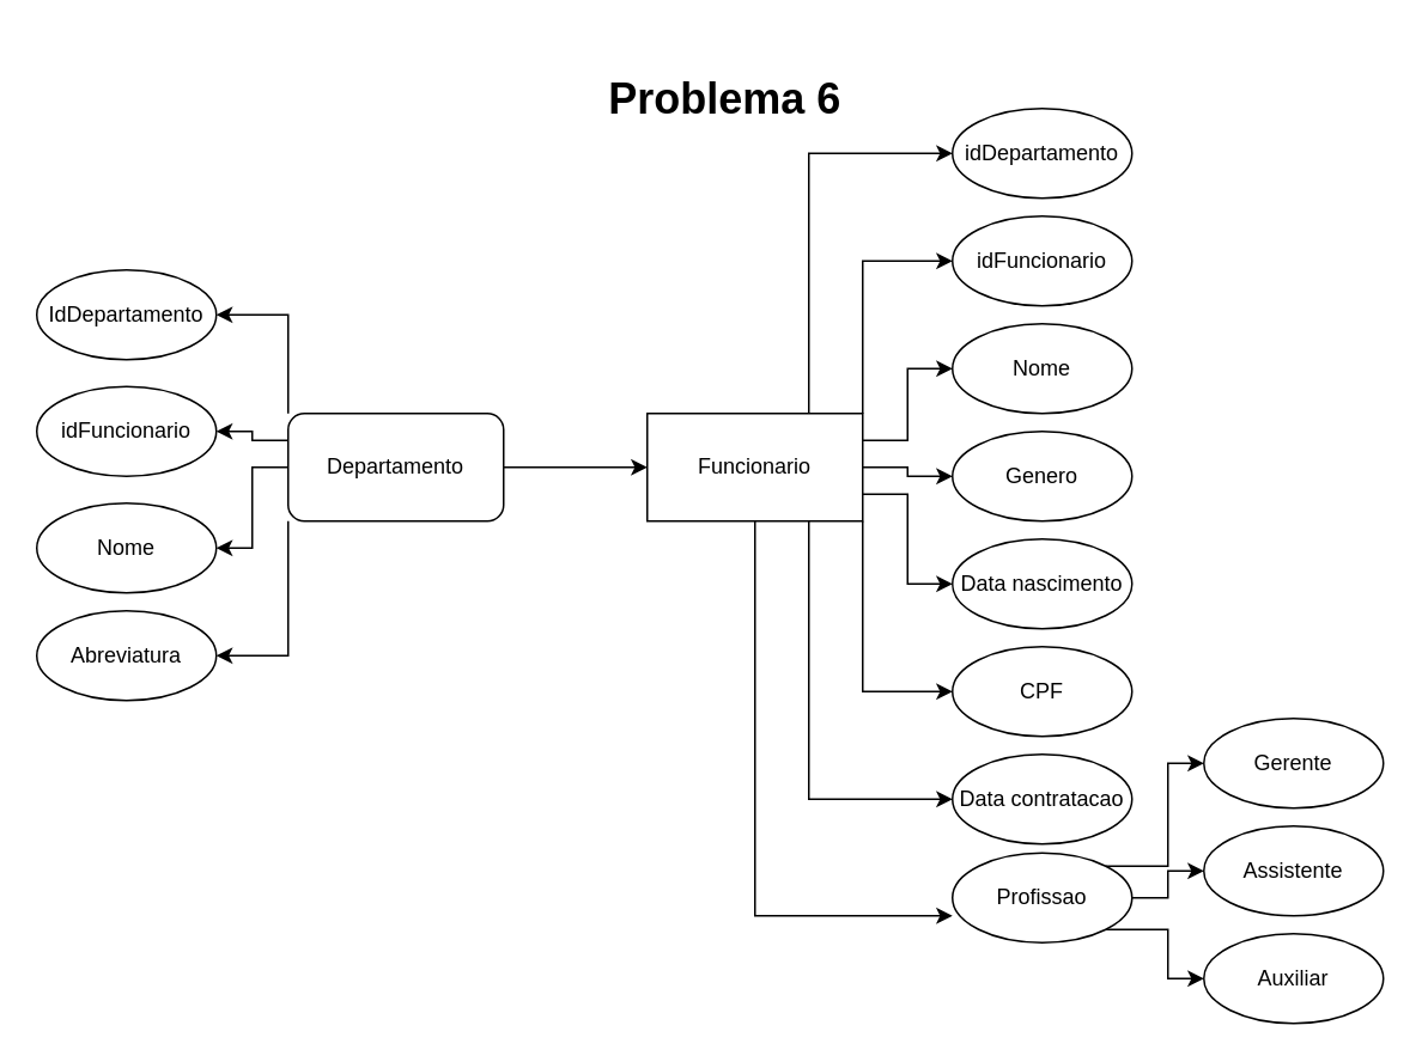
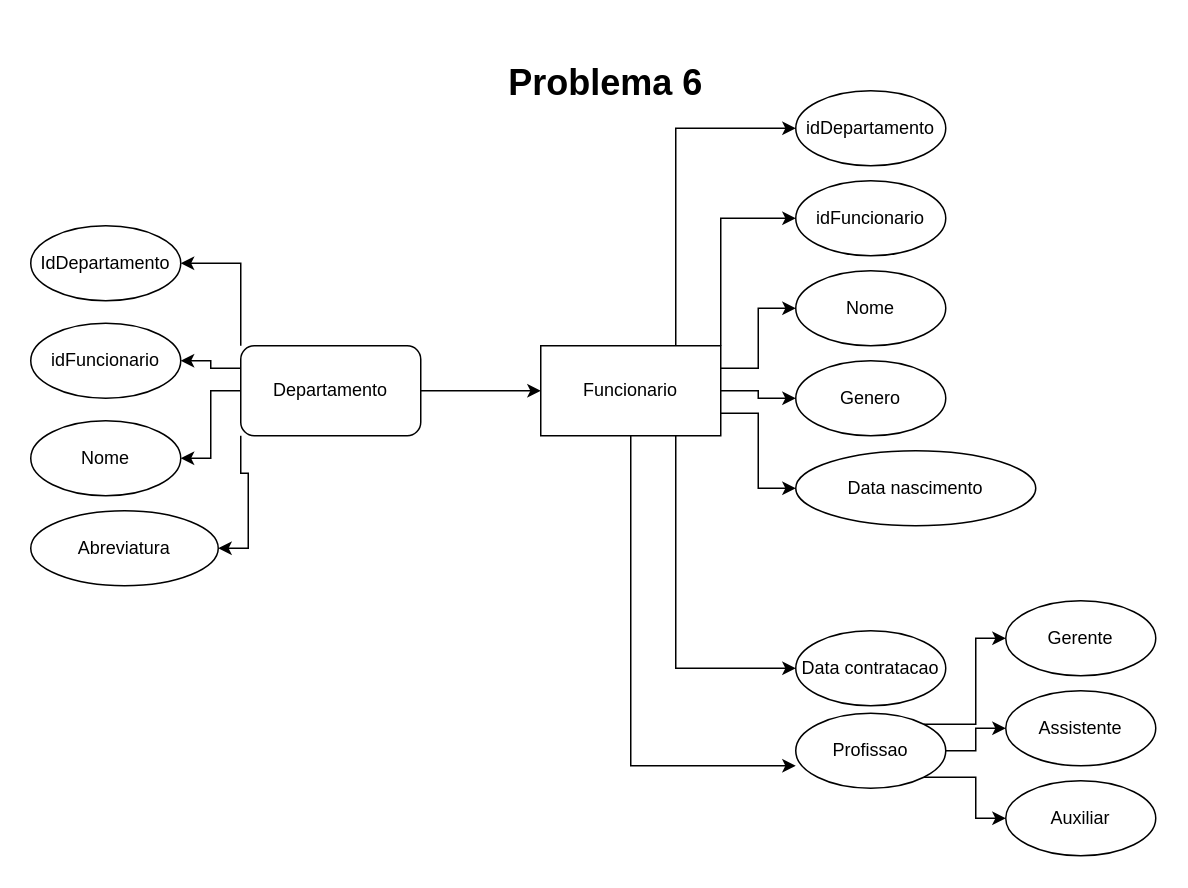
  <mxCell id="0" />
  <mxCell id="1" parent="0" />
  <mxCell id="2" style="edgeStyle=orthogonalEdgeStyle;rounded=0;orthogonalLoop=1;jettySize=auto;html=1;exitX=1;exitY=0.5;exitDx=0;exitDy=0;entryX=0;entryY=0.5;entryDx=0;entryDy=0;" parent="1" source="7" target="15" edge="1"><mxGeometry relative="1" as="geometry"><mxPoint x="350" y="260.118" as="targetPoint" /></mxGeometry></mxCell>
  <mxCell id="3" style="edgeStyle=orthogonalEdgeStyle;rounded=0;orthogonalLoop=1;jettySize=auto;html=1;exitX=0;exitY=0.25;exitDx=0;exitDy=0;entryX=1;entryY=0.5;entryDx=0;entryDy=0;" parent="1" source="7" target="22" edge="1"><mxGeometry relative="1" as="geometry" /></mxCell>
  <mxCell id="4" style="edgeStyle=orthogonalEdgeStyle;rounded=0;orthogonalLoop=1;jettySize=auto;html=1;exitX=0;exitY=0;exitDx=0;exitDy=0;entryX=1;entryY=0.5;entryDx=0;entryDy=0;" parent="1" source="7" target="23" edge="1"><mxGeometry relative="1" as="geometry" /></mxCell>
  <mxCell id="5" style="edgeStyle=orthogonalEdgeStyle;rounded=0;orthogonalLoop=1;jettySize=auto;html=1;exitX=0;exitY=0.5;exitDx=0;exitDy=0;entryX=1;entryY=0.5;entryDx=0;entryDy=0;" parent="1" source="7" target="24" edge="1"><mxGeometry relative="1" as="geometry" /></mxCell>
  <mxCell id="6" style="edgeStyle=orthogonalEdgeStyle;rounded=0;orthogonalLoop=1;jettySize=auto;html=1;exitX=0;exitY=1;exitDx=0;exitDy=0;entryX=1;entryY=0.5;entryDx=0;entryDy=0;" parent="1" source="7" target="25" edge="1"><mxGeometry relative="1" as="geometry" /></mxCell>
  <mxCell id="7" value="Departamento" style="whiteSpace=wrap;html=1;rounded=1;" parent="1" vertex="1"><mxGeometry x="160" y="230" width="120" height="60" as="geometry" /></mxCell>
  <mxCell id="8" style="edgeStyle=orthogonalEdgeStyle;rounded=0;orthogonalLoop=1;jettySize=auto;html=1;exitX=1;exitY=0.5;exitDx=0;exitDy=0;entryX=0;entryY=0.5;entryDx=0;entryDy=0;" parent="1" source="15" target="19" edge="1"><mxGeometry relative="1" as="geometry" /></mxCell>
  <mxCell id="9" style="edgeStyle=orthogonalEdgeStyle;rounded=0;orthogonalLoop=1;jettySize=auto;html=1;exitX=1;exitY=0.25;exitDx=0;exitDy=0;entryX=0;entryY=0.5;entryDx=0;entryDy=0;" parent="1" source="15" target="18" edge="1"><mxGeometry relative="1" as="geometry" /></mxCell>
  <mxCell id="10" style="edgeStyle=orthogonalEdgeStyle;rounded=0;orthogonalLoop=1;jettySize=auto;html=1;exitX=1;exitY=0;exitDx=0;exitDy=0;entryX=0;entryY=0.5;entryDx=0;entryDy=0;" parent="1" source="15" target="17" edge="1"><mxGeometry relative="1" as="geometry" /></mxCell>
  <mxCell id="11" style="edgeStyle=orthogonalEdgeStyle;rounded=0;orthogonalLoop=1;jettySize=auto;html=1;exitX=0.75;exitY=0;exitDx=0;exitDy=0;entryX=0;entryY=0.5;entryDx=0;entryDy=0;" parent="1" source="15" target="16" edge="1"><mxGeometry relative="1" as="geometry" /></mxCell>
  <mxCell id="12" style="edgeStyle=orthogonalEdgeStyle;rounded=0;orthogonalLoop=1;jettySize=auto;html=1;exitX=1;exitY=0.75;exitDx=0;exitDy=0;entryX=0;entryY=0.5;entryDx=0;entryDy=0;" parent="1" source="15" target="20" edge="1"><mxGeometry relative="1" as="geometry" /></mxCell>
- <mxCell id="13" style="edgeStyle=orthogonalEdgeStyle;rounded=0;orthogonalLoop=1;jettySize=auto;html=1;exitX=1;exitY=1;exitDx=0;exitDy=0;entryX=0;entryY=0.5;entryDx=0;entryDy=0;" parent="1" source="15" target="21" edge="1"><mxGeometry relative="1" as="geometry" /></mxCell>
  <mxCell id="14" style="edgeStyle=orthogonalEdgeStyle;rounded=0;orthogonalLoop=1;jettySize=auto;html=1;exitX=0.75;exitY=1;exitDx=0;exitDy=0;entryX=0;entryY=0.5;entryDx=0;entryDy=0;" parent="1" source="15" target="26" edge="1"><mxGeometry relative="1" as="geometry" /></mxCell>
  <mxCell id="15" value="Funcionario" style="rounded=0;whiteSpace=wrap;html=1;" parent="1" vertex="1"><mxGeometry x="360" y="230" width="120" height="60" as="geometry" /></mxCell>
  <mxCell id="16" value="idDepartamento" style="ellipse;whiteSpace=wrap;html=1;" parent="1" vertex="1"><mxGeometry x="530" y="60" width="100" height="50" as="geometry" /></mxCell>
  <mxCell id="17" value="idFuncionario" style="ellipse;whiteSpace=wrap;html=1;" parent="1" vertex="1"><mxGeometry x="530" y="120" width="100" height="50" as="geometry" /></mxCell>
  <mxCell id="18" value="Nome" style="ellipse;whiteSpace=wrap;html=1;" parent="1" vertex="1"><mxGeometry x="530" y="180" width="100" height="50" as="geometry" /></mxCell>
  <mxCell id="19" value="Genero" style="ellipse;whiteSpace=wrap;html=1;" parent="1" vertex="1"><mxGeometry x="530" y="240" width="100" height="50" as="geometry" /></mxCell>
- <mxCell id="20" value="Data nascimento" style="ellipse;whiteSpace=wrap;html=1;" parent="1" vertex="1"><mxGeometry x="530" y="300" width="100" height="50" as="geometry" /></mxCell>
- <mxCell id="21" value="CPF" style="ellipse;whiteSpace=wrap;html=1;" parent="1" vertex="1"><mxGeometry x="530" y="360" width="100" height="50" as="geometry" /></mxCell>
+ <mxCell id="20" value="Data nascimento" style="ellipse;whiteSpace=wrap;html=1;" parent="1" vertex="1"><mxGeometry x="530" y="300" width="160" height="50" as="geometry" /></mxCell>
  <mxCell id="22" value="idFuncionario" style="ellipse;whiteSpace=wrap;html=1;" parent="1" vertex="1"><mxGeometry x="20" y="215" width="100" height="50" as="geometry" /></mxCell>
  <mxCell id="23" value="IdDepartamento" style="ellipse;whiteSpace=wrap;html=1;" parent="1" vertex="1"><mxGeometry x="20" y="150" width="100" height="50" as="geometry" /></mxCell>
  <mxCell id="24" value="Nome" style="ellipse;whiteSpace=wrap;html=1;" parent="1" vertex="1"><mxGeometry x="20" y="280" width="100" height="50" as="geometry" /></mxCell>
- <mxCell id="25" value="Abreviatura" style="ellipse;whiteSpace=wrap;html=1;" parent="1" vertex="1"><mxGeometry x="20" y="340" width="100" height="50" as="geometry" /></mxCell>
+ <mxCell id="25" value="Abreviatura" style="ellipse;whiteSpace=wrap;html=1;" parent="1" vertex="1"><mxGeometry x="20" y="340" width="125" height="50" as="geometry" /></mxCell>
  <mxCell id="26" value="Data contratacao" style="ellipse;whiteSpace=wrap;html=1;" parent="1" vertex="1"><mxGeometry x="530" y="420" width="100" height="50" as="geometry" /></mxCell>
  <mxCell id="27" style="edgeStyle=orthogonalEdgeStyle;rounded=0;orthogonalLoop=1;jettySize=auto;html=1;exitX=1;exitY=0.5;exitDx=0;exitDy=0;entryX=0;entryY=0.5;entryDx=0;entryDy=0;" parent="1" source="30" target="33" edge="1"><mxGeometry relative="1" as="geometry" /></mxCell>
  <mxCell id="28" style="edgeStyle=orthogonalEdgeStyle;rounded=0;orthogonalLoop=1;jettySize=auto;html=1;exitX=1;exitY=0;exitDx=0;exitDy=0;entryX=0;entryY=0.5;entryDx=0;entryDy=0;" parent="1" source="30" target="32" edge="1"><mxGeometry relative="1" as="geometry" /></mxCell>
  <mxCell id="29" style="edgeStyle=orthogonalEdgeStyle;rounded=0;orthogonalLoop=1;jettySize=auto;html=1;exitX=1;exitY=1;exitDx=0;exitDy=0;entryX=0;entryY=0.5;entryDx=0;entryDy=0;" parent="1" source="30" target="34" edge="1"><mxGeometry relative="1" as="geometry" /></mxCell>
  <mxCell id="30" value="Profissao" style="ellipse;whiteSpace=wrap;html=1;" parent="1" vertex="1"><mxGeometry x="530" y="475" width="100" height="50" as="geometry" /></mxCell>
  <mxCell id="31" style="edgeStyle=orthogonalEdgeStyle;rounded=0;orthogonalLoop=1;jettySize=auto;html=1;exitX=0.5;exitY=1;exitDx=0;exitDy=0;entryX=0;entryY=0.7;entryDx=0;entryDy=0;entryPerimeter=0;" parent="1" source="15" target="30" edge="1"><mxGeometry relative="1" as="geometry" /></mxCell>
  <mxCell id="32" value="Gerente" style="ellipse;whiteSpace=wrap;html=1;" parent="1" vertex="1"><mxGeometry x="670" y="400" width="100" height="50" as="geometry" /></mxCell>
  <mxCell id="33" value="Assistente" style="ellipse;whiteSpace=wrap;html=1;" parent="1" vertex="1"><mxGeometry x="670" y="460" width="100" height="50" as="geometry" /></mxCell>
  <mxCell id="34" value="Auxiliar" style="ellipse;whiteSpace=wrap;html=1;" parent="1" vertex="1"><mxGeometry x="670" y="520" width="100" height="50" as="geometry" /></mxCell>
  <mxCell id="35" value="&lt;h1&gt;Problema 6&lt;/h1&gt;" style="text;html=1;align=center;verticalAlign=middle;resizable=0;points=[];autosize=1;strokeColor=none;fillColor=none;" vertex="1" parent="1"><mxGeometry x="328" y="20" width="150" height="70" as="geometry" /></mxCell>
